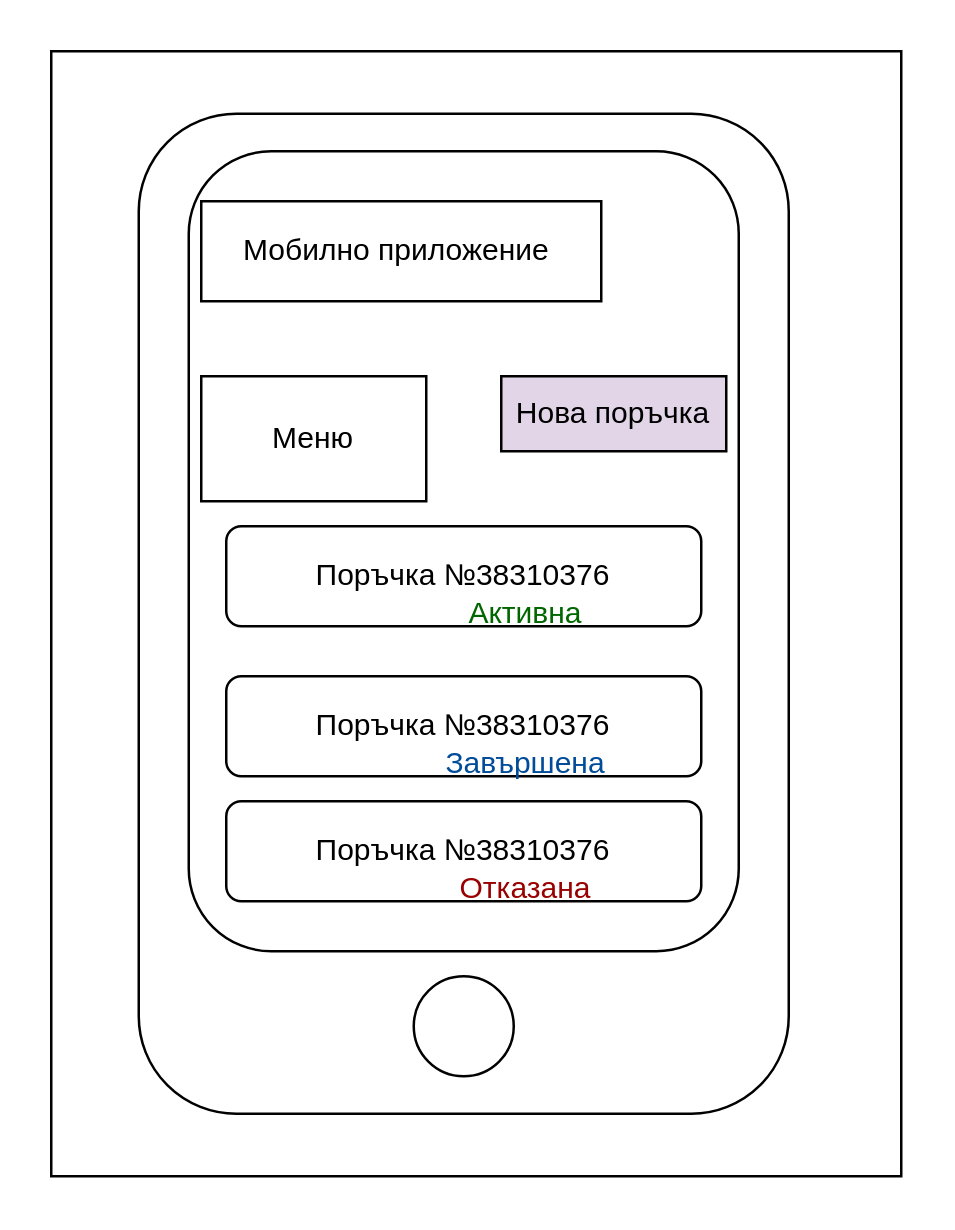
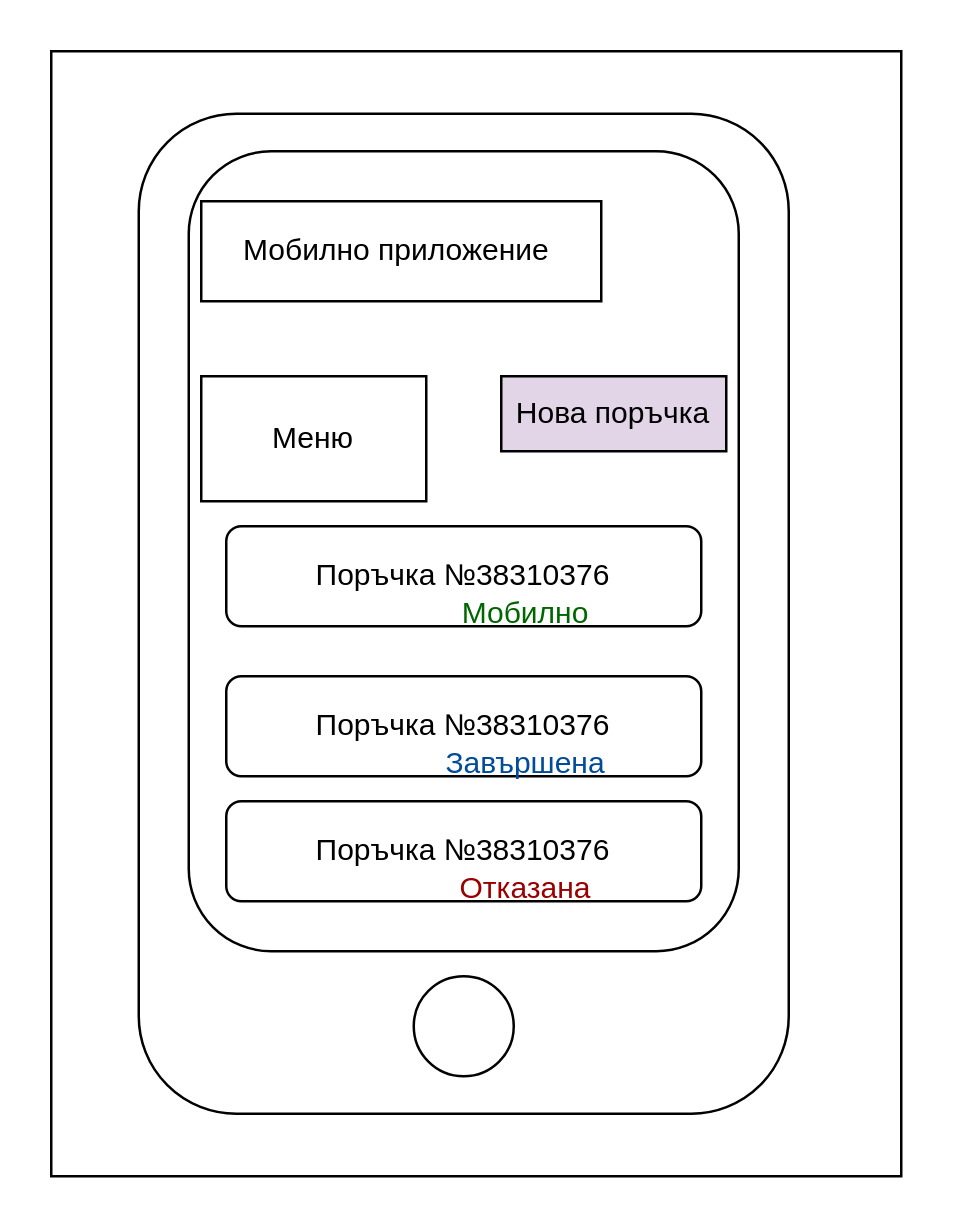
  <mxCell id="0" />
  <mxCell id="1" parent="0" />
  <mxCell id="2" value="" style="rounded=0;whiteSpace=wrap;html=1;" vertex="1" parent="1"><mxGeometry x="20" y="20" width="340" height="450" as="geometry" /></mxCell>
  <mxCell id="3" value="" style="rounded=1;whiteSpace=wrap;html=1;" vertex="1" parent="1"><mxGeometry x="55" y="45" width="260" height="400" as="geometry" /></mxCell>
  <mxCell id="4" value="" style="rounded=1;whiteSpace=wrap;html=1;" vertex="1" parent="1"><mxGeometry x="75" y="60" width="220" height="320" as="geometry" /></mxCell>
  <mxCell id="5" value="Мобилно приложение&amp;nbsp;" style="rounded=0;whiteSpace=wrap;html=1;" vertex="1" parent="1"><mxGeometry x="80" y="80" width="160" height="40" as="geometry" /></mxCell>
  <mxCell id="6" value="Поръчка №38310376" style="rounded=1;whiteSpace=wrap;html=1;" vertex="1" parent="1"><mxGeometry x="90" y="320" width="190" height="40" as="geometry" /></mxCell>
  <mxCell id="7" value="Поръчка №38310376" style="rounded=1;whiteSpace=wrap;html=1;" vertex="1" parent="1"><mxGeometry x="90" y="210" width="190" height="40" as="geometry" /></mxCell>
  <mxCell id="8" value="Поръчка №38310376" style="rounded=1;whiteSpace=wrap;html=1;" vertex="1" parent="1"><mxGeometry x="90" y="270" width="190" height="40" as="geometry" /></mxCell>
  <mxCell id="9" value="" style="ellipse;whiteSpace=wrap;html=1;aspect=fixed;" vertex="1" parent="1"><mxGeometry x="165" y="390" width="40" height="40" as="geometry" /></mxCell>
  <mxCell id="10" value="Меню" style="rounded=0;whiteSpace=wrap;html=1;" vertex="1" parent="1"><mxGeometry x="80" y="150" width="90" height="50" as="geometry" /></mxCell>
  <mxCell id="11" value="&lt;font color=&quot;#990000&quot;&gt;Отказана&lt;/font&gt;" style="text;html=1;strokeColor=none;fillColor=none;align=center;verticalAlign=middle;whiteSpace=wrap;rounded=0;" vertex="1" parent="1"><mxGeometry x="180" y="340" width="60" height="30" as="geometry" /></mxCell>
- <mxCell id="12" value="&lt;font color=&quot;#006600&quot;&gt;Активна&lt;/font&gt;" style="text;html=1;strokeColor=none;fillColor=none;align=center;verticalAlign=middle;whiteSpace=wrap;rounded=0;" vertex="1" parent="1"><mxGeometry x="180" y="230" width="60" height="30" as="geometry" /></mxCell>
+ <mxCell id="12" value="&lt;font color=&quot;#006600&quot;&gt;Мобилно&lt;/font&gt;" style="text;html=1;strokeColor=none;fillColor=none;align=center;verticalAlign=middle;whiteSpace=wrap;rounded=0;" vertex="1" parent="1"><mxGeometry x="180" y="230" width="60" height="30" as="geometry" /></mxCell>
  <mxCell id="13" value="&lt;font color=&quot;#004c99&quot;&gt;Завършена&lt;/font&gt;" style="text;html=1;strokeColor=none;fillColor=none;align=center;verticalAlign=middle;whiteSpace=wrap;rounded=0;" vertex="1" parent="1"><mxGeometry x="180" y="290" width="60" height="30" as="geometry" /></mxCell>
  <mxCell id="14" value="Нова поръчка" style="rounded=0;whiteSpace=wrap;html=1;fillColor=#e1d5e7;" vertex="1" parent="1"><mxGeometry x="200" y="150" width="90" height="30" as="geometry" /></mxCell>
